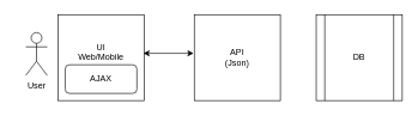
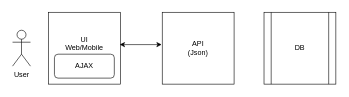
  <mxCell id="0" />
  <mxCell id="1" parent="0" />
  <mxCell id="2" value="UI&lt;br&gt;Web/Mobile&lt;br&gt;&lt;br&gt;" style="whiteSpace=wrap;html=1;aspect=fixed;" vertex="1" parent="1"><mxGeometry x="80" y="20" width="120" height="120" as="geometry" /></mxCell>
  <mxCell id="3" value="AJAX" style="rounded=1;whiteSpace=wrap;html=1;" vertex="1" parent="1"><mxGeometry x="90" y="90" width="100" height="40" as="geometry" /></mxCell>
  <mxCell id="4" value="API&lt;br&gt;(Json)" style="whiteSpace=wrap;html=1;aspect=fixed;" vertex="1" parent="1"><mxGeometry x="270" y="20" width="120" height="120" as="geometry" /></mxCell>
  <mxCell id="5" value="DB" style="shape=process;whiteSpace=wrap;html=1;backgroundOutline=1;" vertex="1" parent="1"><mxGeometry x="440" y="20" width="120" height="120" as="geometry" /></mxCell>
  <mxCell id="6" value="" style="endArrow=classic;startArrow=classic;html=1;exitX=0.992;exitY=0.45;exitDx=0;exitDy=0;exitPerimeter=0;entryX=-0.008;entryY=0.45;entryDx=0;entryDy=0;entryPerimeter=0;" edge="1" parent="1" source="2" target="4"><mxGeometry width="50" height="50" relative="1" as="geometry"><mxPoint x="200" y="100" as="sourcePoint" /><mxPoint x="260" y="72" as="targetPoint" /></mxGeometry></mxCell>
- <mxCell id="7" value="User" style="shape=umlActor;verticalLabelPosition=bottom;labelBackgroundColor=#ffffff;verticalAlign=top;html=1;outlineConnect=0;" vertex="1" parent="1"><mxGeometry x="35" y="45" width="30" height="60" as="geometry" /></mxCell>
+ <mxCell id="7" value="User" style="shape=umlActor;verticalLabelPosition=bottom;labelBackgroundColor=#ffffff;verticalAlign=top;html=1;outlineConnect=0;" vertex="1" parent="1"><mxGeometry x="20" y="50" width="30" height="60" as="geometry" /></mxCell>
